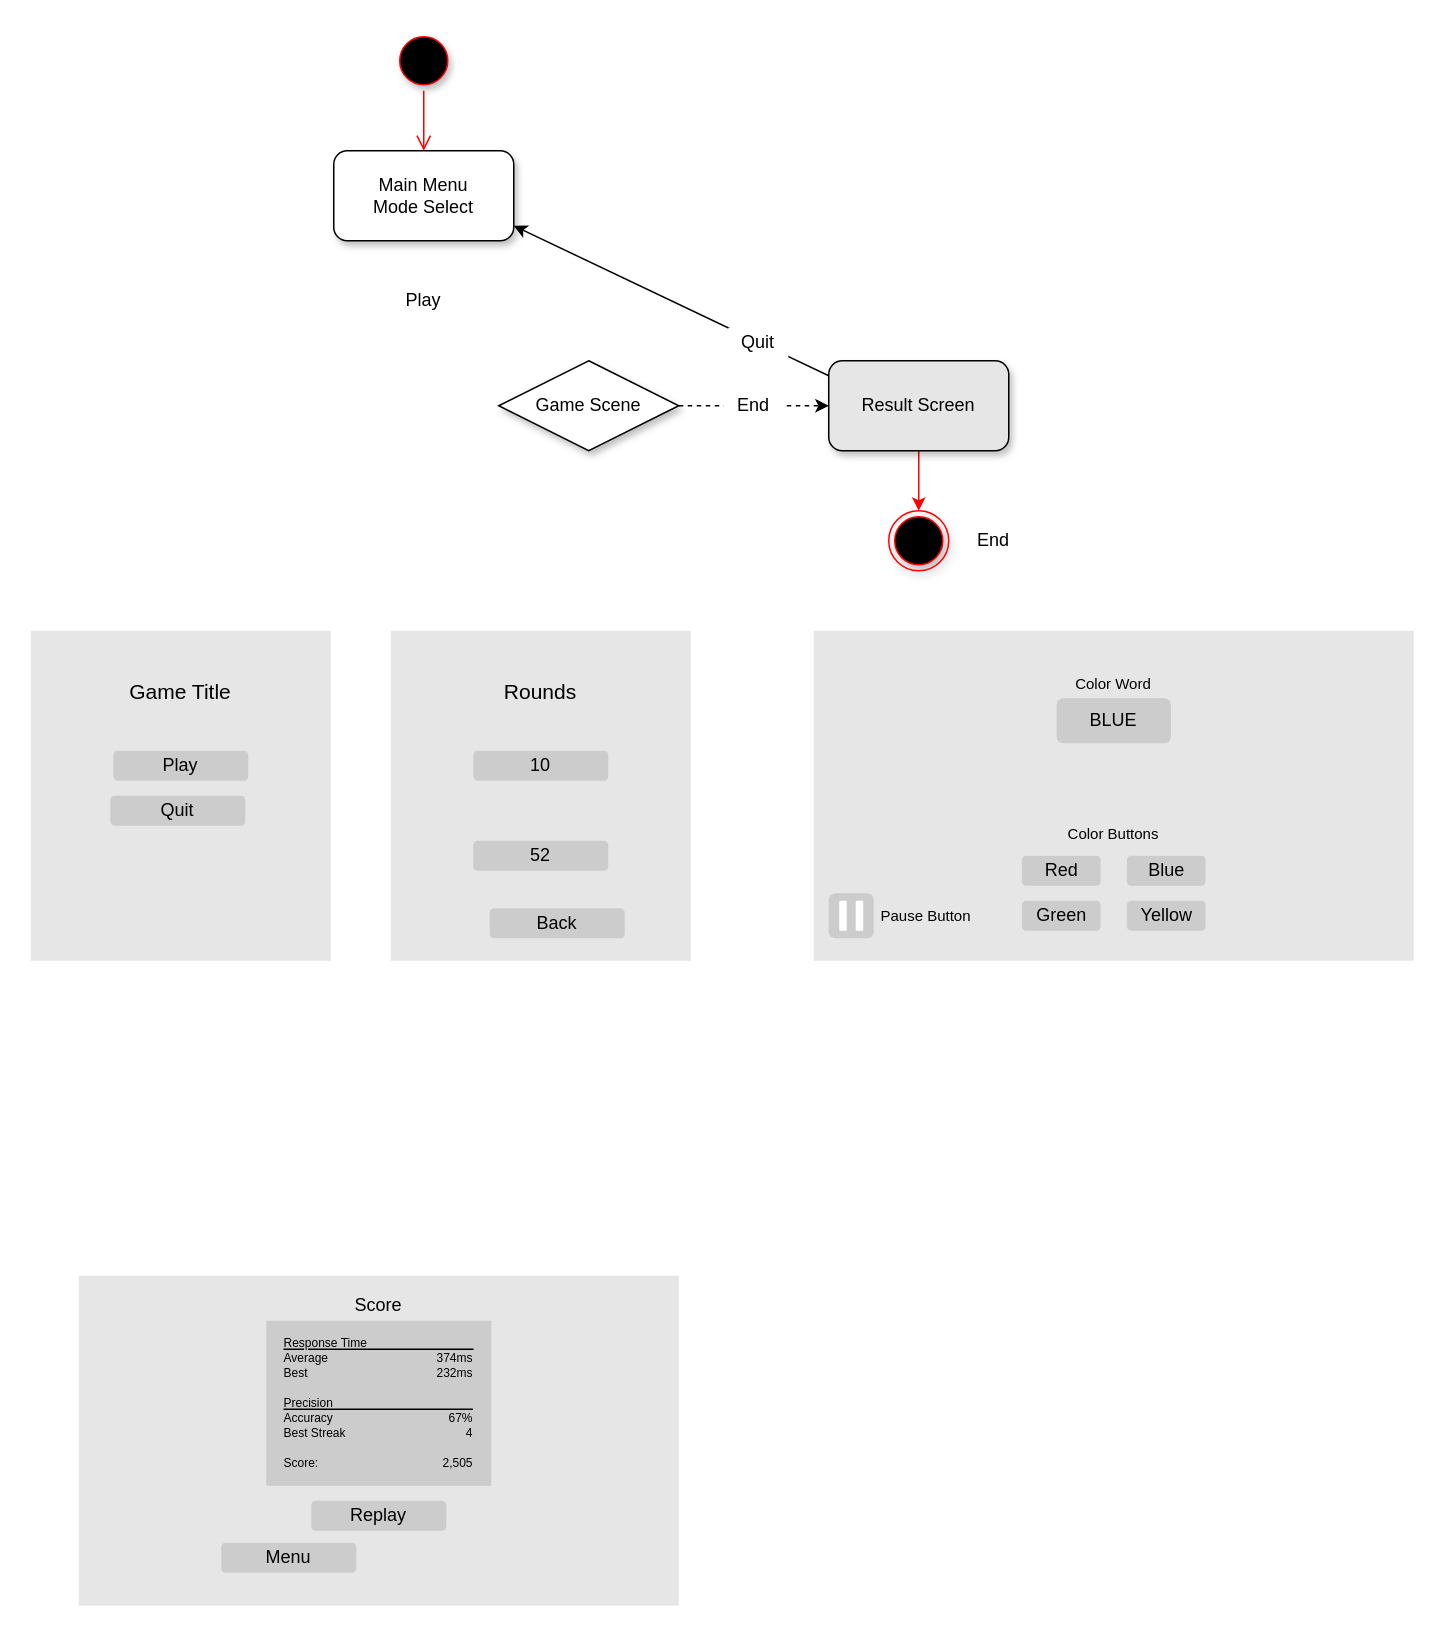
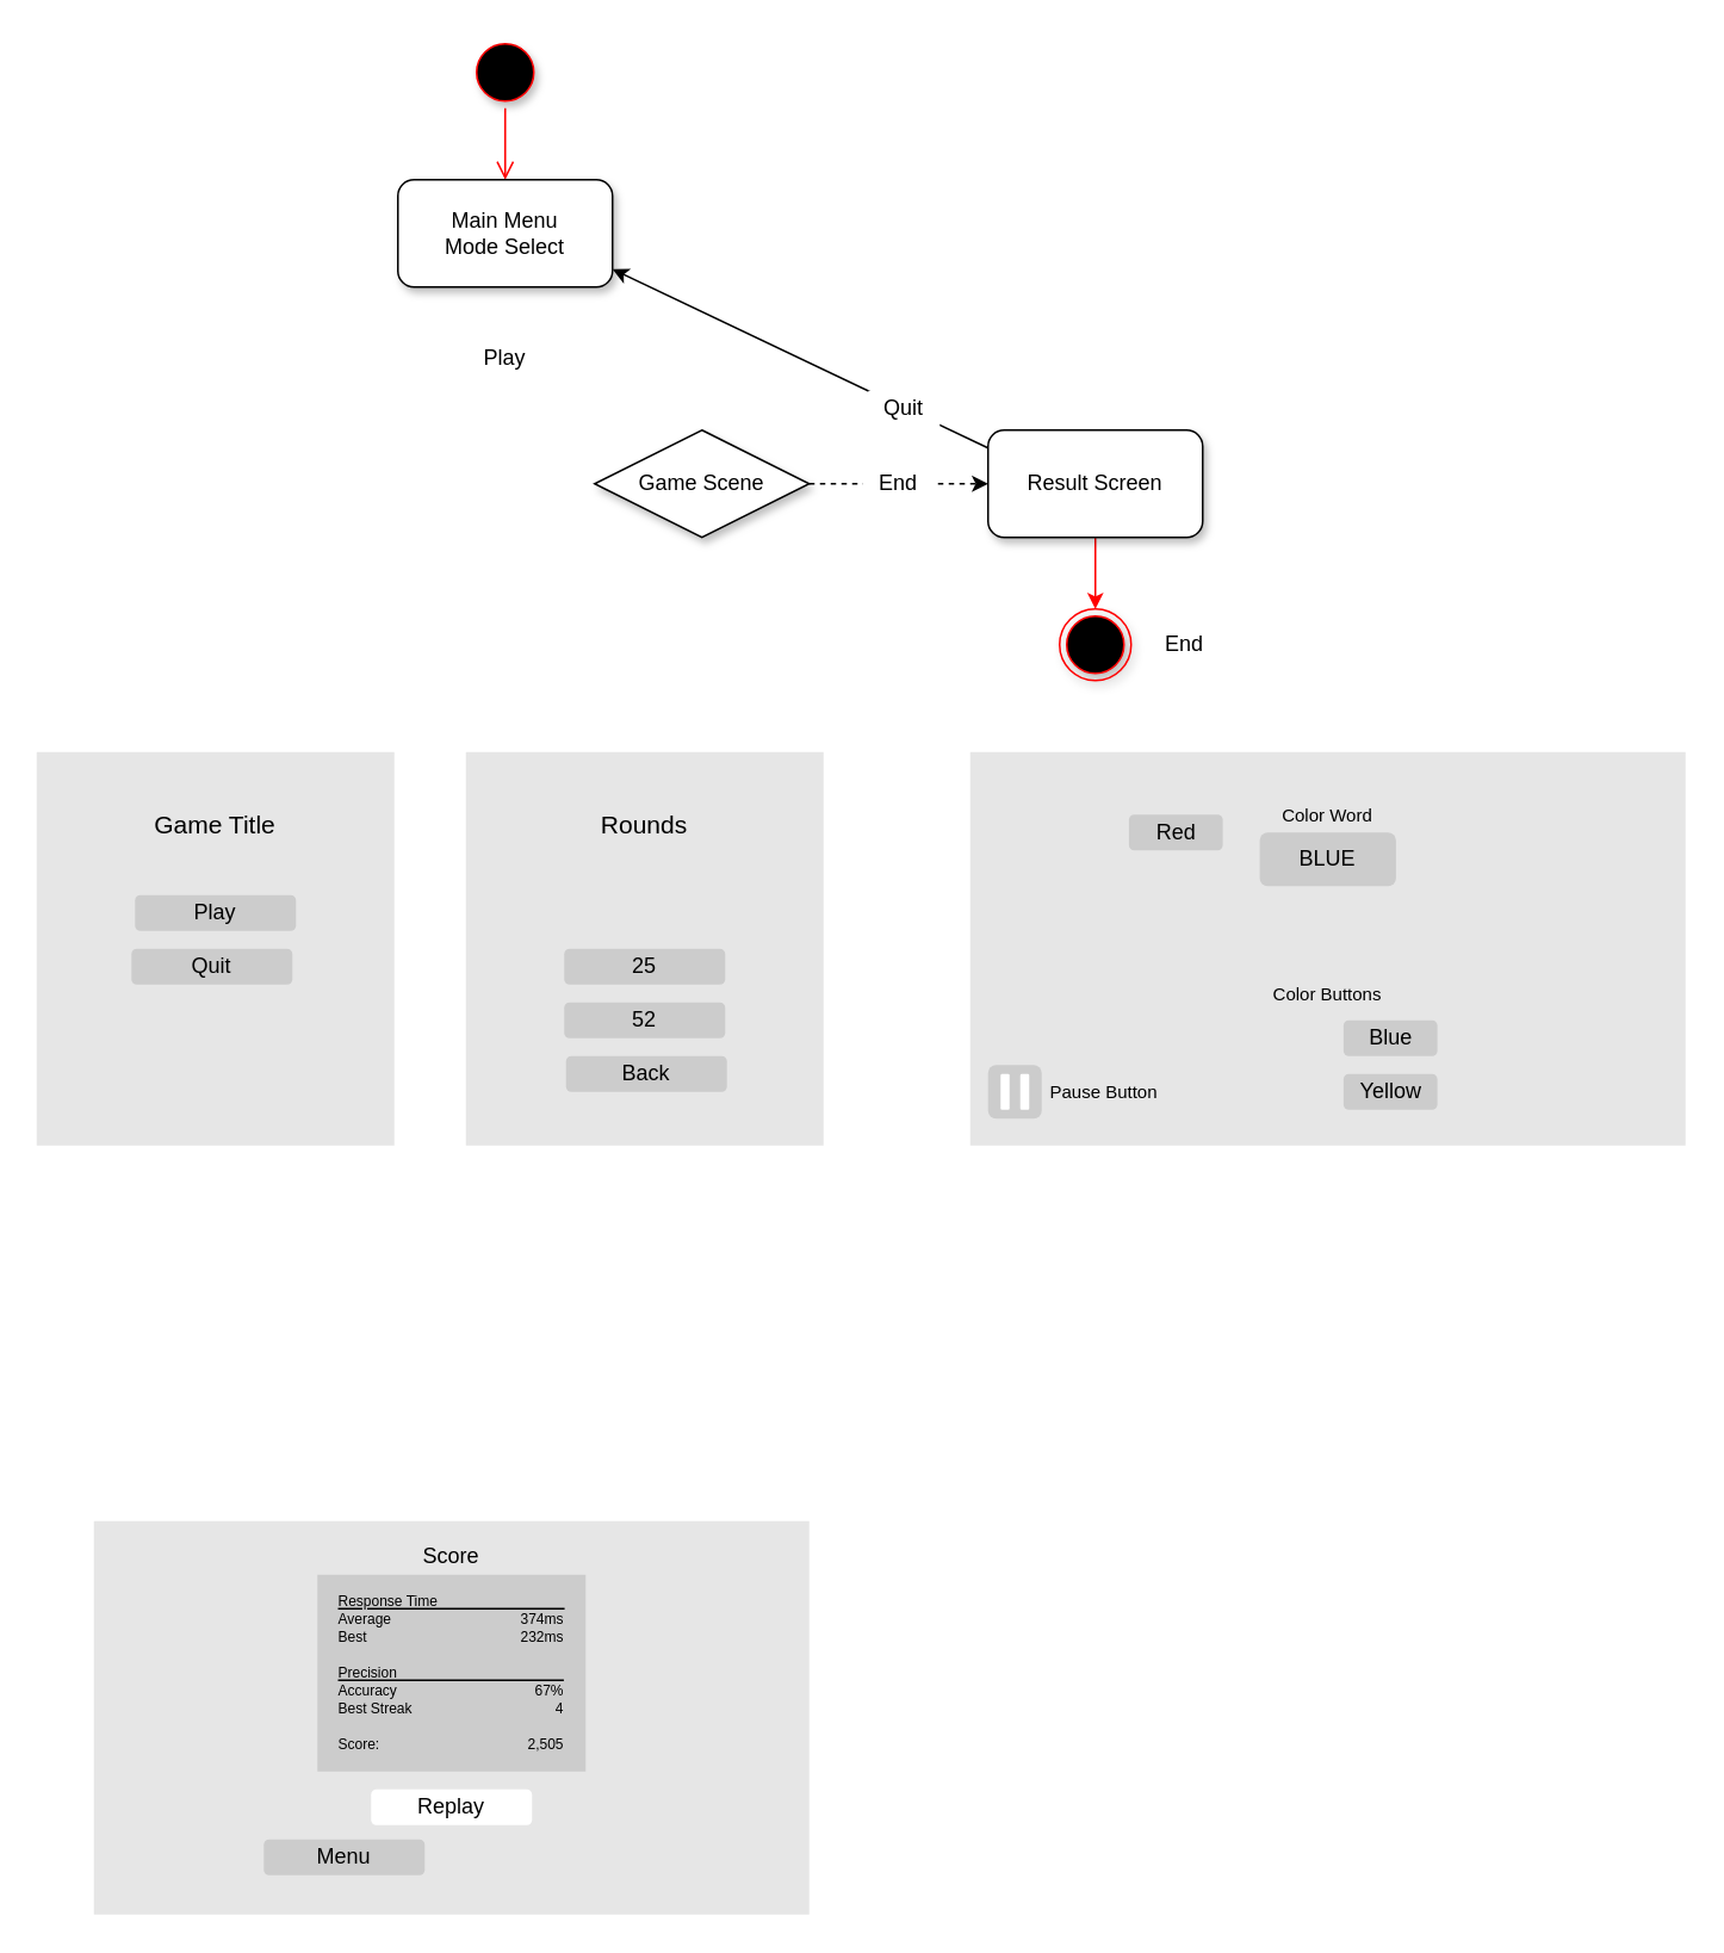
  <mxCell id="0" />
  <mxCell id="1" parent="0" />
  <mxCell id="2" value="" style="rounded=0;whiteSpace=wrap;html=1;shadow=0;glass=0;labelBackgroundColor=none;sketch=0;strokeColor=none;fillColor=#E6E6E6;" parent="1" vertex="1"><mxGeometry x="260" y="420" width="200" height="220" as="geometry" /></mxCell>
  <mxCell id="3" value="" style="endArrow=classic;html=1;strokeColor=#000000;" parent="1" edge="1"><mxGeometry width="50" height="50" relative="1" as="geometry"><mxPoint x="552" y="250" as="sourcePoint" /><mxPoint x="342" y="150" as="targetPoint" /></mxGeometry></mxCell>
  <mxCell id="4" value="" style="ellipse;html=1;shape=startState;fillColor=#000000;strokeColor=#ff0000;shadow=1;" parent="1" vertex="1"><mxGeometry x="262" y="20" width="40" height="40" as="geometry" /></mxCell>
  <mxCell id="5" value="" style="edgeStyle=orthogonalEdgeStyle;html=1;verticalAlign=bottom;endArrow=open;endSize=8;strokeColor=#ff0000;entryX=0.5;entryY=0;entryDx=0;entryDy=0;" parent="1" source="4" target="9" edge="1"><mxGeometry relative="1" as="geometry"><mxPoint x="282" y="100" as="targetPoint" /></mxGeometry></mxCell>
  <mxCell id="6" style="edgeStyle=orthogonalEdgeStyle;rounded=0;orthogonalLoop=1;jettySize=auto;html=1;exitX=0.5;exitY=1;exitDx=0;exitDy=0;" parent="1" edge="1"><mxGeometry relative="1" as="geometry"><mxPoint x="622" y="290" as="sourcePoint" /><mxPoint x="622" y="290" as="targetPoint" /></mxGeometry></mxCell>
  <mxCell id="7" value="" style="ellipse;html=1;shape=endState;fillColor=#000000;strokeColor=#ff0000;shadow=1;" parent="1" vertex="1"><mxGeometry x="592" y="340" width="40" height="40" as="geometry" /></mxCell>
  <mxCell id="8" value="End" style="text;html=1;strokeColor=none;fillColor=none;align=center;verticalAlign=middle;whiteSpace=wrap;rounded=0;" parent="1" vertex="1"><mxGeometry x="642" y="350" width="40" height="20" as="geometry" /></mxCell>
  <mxCell id="9" value="Main Menu&lt;br&gt;Mode Select" style="rounded=1;whiteSpace=wrap;html=1;shadow=1;sketch=0;" parent="1" vertex="1"><mxGeometry x="222" y="100" width="120" height="60" as="geometry" /></mxCell>
  <mxCell id="10" value="" style="edgeStyle=orthogonalEdgeStyle;rounded=0;orthogonalLoop=1;jettySize=auto;html=1;entryX=0;entryY=0.5;entryDx=0;entryDy=0;dashed=1;" parent="1" source="11" target="13" edge="1"><mxGeometry relative="1" as="geometry"><mxPoint as="offset" /></mxGeometry></mxCell>
  <mxCell id="11" value="Game Scene" style="rhombus;whiteSpace=wrap;html=1;shadow=1;sketch=0;" parent="1" vertex="1"><mxGeometry x="332" y="240" width="120" height="60" as="geometry" /></mxCell>
  <mxCell id="12" style="edgeStyle=orthogonalEdgeStyle;rounded=0;orthogonalLoop=1;jettySize=auto;html=1;entryX=0.5;entryY=0;entryDx=0;entryDy=0;strokeColor=#FF0000;" parent="1" source="13" target="7" edge="1"><mxGeometry relative="1" as="geometry" /></mxCell>
- <mxCell id="13" value="Result Screen" style="rounded=1;whiteSpace=wrap;html=1;shadow=1;sketch=0;fillColor=#e6e6e6;" parent="1" vertex="1"><mxGeometry x="552" y="240" width="120" height="60" as="geometry" /></mxCell>
+ <mxCell id="13" value="Result Screen" style="rounded=1;whiteSpace=wrap;html=1;shadow=1;sketch=0;" parent="1" vertex="1"><mxGeometry x="552" y="240" width="120" height="60" as="geometry" /></mxCell>
  <mxCell id="14" value="Play" style="text;html=1;strokeColor=none;align=center;verticalAlign=middle;whiteSpace=wrap;rounded=0;fillColor=#ffffff;" parent="1" vertex="1"><mxGeometry x="262" y="190" width="40" height="20" as="geometry" /></mxCell>
  <mxCell id="15" value="End" style="text;html=1;strokeColor=none;align=center;verticalAlign=middle;whiteSpace=wrap;rounded=0;fillColor=#ffffff;" parent="1" vertex="1"><mxGeometry x="482" y="260" width="40" height="20" as="geometry" /></mxCell>
  <mxCell id="16" value="Quit" style="text;html=1;strokeColor=none;align=center;verticalAlign=middle;whiteSpace=wrap;rounded=0;fillColor=#ffffff;" parent="1" vertex="1"><mxGeometry x="485" y="218" width="40" height="20" as="geometry" /></mxCell>
  <mxCell id="17" value="" style="rounded=0;whiteSpace=wrap;html=1;shadow=0;glass=0;labelBackgroundColor=none;sketch=0;strokeColor=none;fillColor=#E6E6E6;" parent="1" vertex="1"><mxGeometry x="20" y="420" width="200" height="220" as="geometry" /></mxCell>
  <mxCell id="18" value="Play" style="rounded=1;whiteSpace=wrap;html=1;shadow=0;glass=0;labelBackgroundColor=none;sketch=0;strokeColor=none;verticalAlign=middle;fillColor=#CCCCCC;" parent="1" vertex="1"><mxGeometry x="75" y="500" width="90" height="20" as="geometry" /></mxCell>
- <mxCell id="19" value="10" style="rounded=1;whiteSpace=wrap;html=1;shadow=0;glass=0;labelBackgroundColor=none;sketch=0;strokeColor=none;verticalAlign=middle;fillColor=#CCCCCC;" parent="1" vertex="1"><mxGeometry x="315" y="500" width="90" height="20" as="geometry" /></mxCell>
  <mxCell id="20" value="52" style="rounded=1;whiteSpace=wrap;html=1;shadow=0;glass=0;labelBackgroundColor=none;sketch=0;strokeColor=none;verticalAlign=middle;fillColor=#CCCCCC;" parent="1" vertex="1"><mxGeometry x="315" y="560" width="90" height="20" as="geometry" /></mxCell>
+ <mxCell id="21" value="25" style="rounded=1;whiteSpace=wrap;html=1;shadow=0;glass=0;labelBackgroundColor=none;sketch=0;strokeColor=none;verticalAlign=middle;fillColor=#CCCCCC;" parent="1" vertex="1"><mxGeometry x="315" y="530" width="90" height="20" as="geometry" /></mxCell>
  <mxCell id="22" value="Quit" style="rounded=1;whiteSpace=wrap;html=1;shadow=0;glass=0;labelBackgroundColor=none;sketch=0;strokeColor=none;verticalAlign=middle;fillColor=#CCCCCC;" parent="1" vertex="1"><mxGeometry x="73" y="530" width="90" height="20" as="geometry" /></mxCell>
- <mxCell id="23" value="Back" style="rounded=1;whiteSpace=wrap;html=1;shadow=0;glass=0;labelBackgroundColor=none;sketch=0;strokeColor=none;verticalAlign=middle;fillColor=#CCCCCC;" parent="1" vertex="1"><mxGeometry x="326" y="605" width="90" height="20" as="geometry" /></mxCell>
+ <mxCell id="23" value="Back" style="rounded=1;whiteSpace=wrap;html=1;shadow=0;glass=0;labelBackgroundColor=none;sketch=0;strokeColor=none;verticalAlign=middle;fillColor=#CCCCCC;" parent="1" vertex="1"><mxGeometry x="316" y="590" width="90" height="20" as="geometry" /></mxCell>
  <mxCell id="24" value="&lt;font style=&quot;font-size: 14px&quot;&gt;Rounds&lt;/font&gt;" style="text;html=1;strokeColor=none;align=center;verticalAlign=middle;whiteSpace=wrap;rounded=1;shadow=0;glass=0;labelBackgroundColor=none;sketch=0;rotation=0;fontSize=16;" parent="1" vertex="1"><mxGeometry x="315" y="450" width="90" height="20" as="geometry" /></mxCell>
  <mxCell id="25" value="&lt;font style=&quot;font-size: 14px&quot;&gt;Game Title&lt;/font&gt;" style="text;html=1;strokeColor=none;align=center;verticalAlign=middle;whiteSpace=wrap;rounded=1;shadow=0;glass=0;labelBackgroundColor=none;sketch=0;rotation=0;fontSize=16;" parent="1" vertex="1"><mxGeometry x="75" y="450" width="90" height="20" as="geometry" /></mxCell>
  <mxCell id="26" value="" style="rounded=0;whiteSpace=wrap;html=1;shadow=0;glass=0;labelBackgroundColor=none;sketch=0;strokeColor=none;fillColor=#E6E6E6;" parent="1" vertex="1"><mxGeometry x="542" y="420" width="400" height="220" as="geometry" /></mxCell>
  <mxCell id="27" value="&lt;font style=&quot;font-size: 10px&quot;&gt;Color Buttons&lt;/font&gt;" style="text;html=1;strokeColor=none;fillColor=none;align=center;verticalAlign=middle;whiteSpace=wrap;rounded=0;shadow=1;glass=0;labelBackgroundColor=none;sketch=0;fontSize=12;" parent="1" vertex="1"><mxGeometry x="702" y="550" width="80" height="10" as="geometry" /></mxCell>
  <mxCell id="28" value="&lt;font style=&quot;font-size: 10px&quot;&gt;Color Word&lt;/font&gt;" style="text;html=1;strokeColor=none;fillColor=none;align=center;verticalAlign=middle;whiteSpace=wrap;rounded=0;shadow=1;glass=0;labelBackgroundColor=none;sketch=0;fontSize=16;" parent="1" vertex="1"><mxGeometry x="692" y="445" width="100" height="15" as="geometry" /></mxCell>
- <mxCell id="29" value="Red" style="rounded=1;whiteSpace=wrap;html=1;shadow=0;glass=0;labelBackgroundColor=none;sketch=0;strokeColor=none;verticalAlign=middle;fillColor=#CCCCCC;" parent="1" vertex="1"><mxGeometry x="680.75" y="570" width="52.5" height="20" as="geometry" /></mxCell>
+ <mxCell id="29" value="Red" style="rounded=1;whiteSpace=wrap;html=1;shadow=0;glass=0;labelBackgroundColor=none;sketch=0;strokeColor=none;verticalAlign=middle;fillColor=#CCCCCC;" parent="1" vertex="1"><mxGeometry x="630.75" y="455" width="52.5" height="20" as="geometry" /></mxCell>
  <mxCell id="30" value="Blue" style="rounded=1;whiteSpace=wrap;html=1;shadow=0;glass=0;labelBackgroundColor=none;sketch=0;strokeColor=none;verticalAlign=middle;fillColor=#CCCCCC;" parent="1" vertex="1"><mxGeometry x="750.75" y="570" width="52.5" height="20" as="geometry" /></mxCell>
- <mxCell id="31" value="Green" style="rounded=1;whiteSpace=wrap;html=1;shadow=0;glass=0;labelBackgroundColor=none;sketch=0;strokeColor=none;verticalAlign=middle;fillColor=#CCCCCC;" parent="1" vertex="1"><mxGeometry x="680.75" y="600" width="52.5" height="20" as="geometry" /></mxCell>
  <mxCell id="32" value="Yellow" style="rounded=1;whiteSpace=wrap;html=1;shadow=0;glass=0;labelBackgroundColor=none;sketch=0;strokeColor=none;verticalAlign=middle;fillColor=#CCCCCC;" parent="1" vertex="1"><mxGeometry x="750.75" y="600" width="52.5" height="20" as="geometry" /></mxCell>
  <mxCell id="33" value="&lt;font style=&quot;font-size: 10px&quot;&gt;Pause Button&lt;/font&gt;" style="text;html=1;strokeColor=none;fillColor=none;align=center;verticalAlign=middle;whiteSpace=wrap;rounded=0;shadow=1;glass=0;labelBackgroundColor=none;sketch=0;fontSize=12;" parent="1" vertex="1"><mxGeometry x="582" y="605" width="70" height="10" as="geometry" /></mxCell>
  <mxCell id="34" value="BLUE" style="rounded=1;whiteSpace=wrap;html=1;shadow=0;glass=0;labelBackgroundColor=none;sketch=0;strokeColor=none;verticalAlign=middle;fillColor=#CCCCCC;" parent="1" vertex="1"><mxGeometry x="703.88" y="465" width="76.25" height="30" as="geometry" /></mxCell>
  <mxCell id="35" value="" style="rounded=1;whiteSpace=wrap;html=1;shadow=0;glass=0;labelBackgroundColor=none;sketch=0;strokeColor=none;verticalAlign=middle;fillColor=#CCCCCC;" parent="1" vertex="1"><mxGeometry x="552" y="595" width="30" height="30" as="geometry" /></mxCell>
  <mxCell id="36" value="" style="rounded=1;whiteSpace=wrap;html=1;shadow=0;glass=0;labelBackgroundColor=none;sketch=0;strokeColor=none;verticalAlign=middle;fillColor=#FFFFFF;" parent="1" vertex="1"><mxGeometry x="559" y="600" width="5" height="20" as="geometry" /></mxCell>
  <mxCell id="37" value="" style="rounded=1;whiteSpace=wrap;html=1;shadow=0;glass=0;labelBackgroundColor=none;sketch=0;strokeColor=none;verticalAlign=middle;fillColor=#FFFFFF;" parent="1" vertex="1"><mxGeometry x="570" y="600" width="5" height="20" as="geometry" /></mxCell>
  <mxCell id="38" value="" style="rounded=0;whiteSpace=wrap;html=1;shadow=0;glass=0;labelBackgroundColor=none;sketch=0;strokeColor=none;fillColor=#E6E6E6;" parent="1" vertex="1"><mxGeometry x="52" y="850" width="400" height="220" as="geometry" /></mxCell>
  <mxCell id="39" value="Menu" style="rounded=1;whiteSpace=wrap;html=1;shadow=0;glass=0;labelBackgroundColor=none;sketch=0;strokeColor=none;verticalAlign=middle;fillColor=#CCCCCC;" parent="1" vertex="1"><mxGeometry x="147" y="1028" width="90" height="20" as="geometry" /></mxCell>
- <mxCell id="40" value="Replay" style="rounded=1;whiteSpace=wrap;html=1;shadow=0;glass=0;labelBackgroundColor=none;sketch=0;strokeColor=none;verticalAlign=middle;fillColor=#CCCCCC;" parent="1" vertex="1"><mxGeometry x="207" y="1000" width="90" height="20" as="geometry" /></mxCell>
+ <mxCell id="40" value="Replay" style="rounded=1;whiteSpace=wrap;html=1;shadow=0;glass=0;labelBackgroundColor=none;sketch=0;strokeColor=none;verticalAlign=middle;fillColor=#ffffff;" parent="1" vertex="1"><mxGeometry x="207" y="1000" width="90" height="20" as="geometry" /></mxCell>
  <mxCell id="41" value="" style="rounded=0;whiteSpace=wrap;html=1;shadow=0;glass=0;labelBackgroundColor=none;sketch=0;strokeColor=none;verticalAlign=middle;fillColor=#CCCCCC;" parent="1" vertex="1"><mxGeometry x="177" y="880" width="150" height="110" as="geometry" /></mxCell>
  <mxCell id="42" value="Average" style="text;html=1;strokeColor=none;fillColor=none;align=left;verticalAlign=middle;whiteSpace=wrap;rounded=0;shadow=0;glass=0;labelBackgroundColor=none;sketch=0;fontSize=8;fontColor=none;" parent="1" vertex="1"><mxGeometry x="187" y="900" width="50" height="10" as="geometry" /></mxCell>
  <mxCell id="43" value="Best" style="text;html=1;strokeColor=none;fillColor=none;align=left;verticalAlign=middle;whiteSpace=wrap;rounded=0;shadow=0;glass=0;labelBackgroundColor=none;sketch=0;fontSize=8;fontColor=none;" parent="1" vertex="1"><mxGeometry x="187" y="910" width="50" height="10" as="geometry" /></mxCell>
  <mxCell id="44" value="Accuracy" style="text;html=1;strokeColor=none;fillColor=none;align=left;verticalAlign=middle;whiteSpace=wrap;rounded=0;shadow=0;glass=0;labelBackgroundColor=none;sketch=0;fontSize=8;fontColor=none;" parent="1" vertex="1"><mxGeometry x="187" y="940" width="50" height="10" as="geometry" /></mxCell>
  <mxCell id="45" value="Best Streak" style="text;html=1;strokeColor=none;fillColor=none;align=left;verticalAlign=middle;whiteSpace=wrap;rounded=0;shadow=0;glass=0;labelBackgroundColor=none;sketch=0;fontSize=8;fontColor=none;" parent="1" vertex="1"><mxGeometry x="187" y="950" width="50" height="10" as="geometry" /></mxCell>
  <mxCell id="46" value="&lt;u&gt;Response Time&amp;nbsp; &amp;nbsp; &amp;nbsp; &amp;nbsp; &amp;nbsp; &amp;nbsp; &amp;nbsp; &amp;nbsp; &amp;nbsp; &amp;nbsp; &amp;nbsp; &amp;nbsp; &amp;nbsp; &amp;nbsp; &amp;nbsp; &amp;nbsp;&amp;nbsp;&lt;/u&gt;" style="text;html=1;strokeColor=none;fillColor=none;align=left;verticalAlign=middle;whiteSpace=wrap;rounded=0;shadow=0;glass=0;labelBackgroundColor=none;sketch=0;fontSize=8;fontColor=none;" parent="1" vertex="1"><mxGeometry x="187" y="890" width="130" height="10" as="geometry" /></mxCell>
  <mxCell id="47" value="&lt;u&gt;Precision&amp;nbsp; &amp;nbsp; &amp;nbsp; &amp;nbsp; &amp;nbsp; &amp;nbsp; &amp;nbsp; &amp;nbsp; &amp;nbsp; &amp;nbsp; &amp;nbsp; &amp;nbsp; &amp;nbsp; &amp;nbsp; &amp;nbsp; &amp;nbsp; &amp;nbsp; &amp;nbsp; &amp;nbsp; &amp;nbsp; &amp;nbsp;&amp;nbsp;&lt;/u&gt;" style="text;html=1;strokeColor=none;fillColor=none;align=left;verticalAlign=middle;whiteSpace=wrap;rounded=0;shadow=0;glass=0;labelBackgroundColor=none;sketch=0;fontSize=8;fontColor=none;" parent="1" vertex="1"><mxGeometry x="187" y="930" width="130" height="10" as="geometry" /></mxCell>
  <mxCell id="48" value="Score:" style="text;html=1;strokeColor=none;fillColor=none;align=left;verticalAlign=middle;whiteSpace=wrap;rounded=0;shadow=0;glass=0;labelBackgroundColor=none;sketch=0;fontSize=8;fontColor=none;" parent="1" vertex="1"><mxGeometry x="187" y="970" width="50" height="10" as="geometry" /></mxCell>
  <mxCell id="49" value="374ms" style="text;html=1;strokeColor=none;fillColor=none;align=right;verticalAlign=middle;whiteSpace=wrap;rounded=0;shadow=0;glass=0;labelBackgroundColor=none;sketch=0;fontSize=8;fontColor=none;" parent="1" vertex="1"><mxGeometry x="267" y="900" width="50" height="10" as="geometry" /></mxCell>
  <mxCell id="50" value="232ms" style="text;html=1;strokeColor=none;fillColor=none;align=right;verticalAlign=middle;whiteSpace=wrap;rounded=0;shadow=0;glass=0;labelBackgroundColor=none;sketch=0;fontSize=8;fontColor=none;" parent="1" vertex="1"><mxGeometry x="267" y="910" width="50" height="10" as="geometry" /></mxCell>
  <mxCell id="51" value="67%" style="text;html=1;strokeColor=none;fillColor=none;align=right;verticalAlign=middle;whiteSpace=wrap;rounded=0;shadow=0;glass=0;labelBackgroundColor=none;sketch=0;fontSize=8;fontColor=none;" parent="1" vertex="1"><mxGeometry x="267" y="940" width="50" height="10" as="geometry" /></mxCell>
  <mxCell id="52" value="4" style="text;html=1;strokeColor=none;fillColor=none;align=right;verticalAlign=middle;whiteSpace=wrap;rounded=0;shadow=0;glass=0;labelBackgroundColor=none;sketch=0;fontSize=8;fontColor=none;" parent="1" vertex="1"><mxGeometry x="267" y="950" width="50" height="10" as="geometry" /></mxCell>
  <mxCell id="53" value="&lt;div&gt;&lt;span&gt;2,505&lt;/span&gt;&lt;/div&gt;" style="text;html=1;strokeColor=none;fillColor=none;align=right;verticalAlign=middle;whiteSpace=wrap;rounded=0;shadow=0;glass=0;labelBackgroundColor=none;sketch=0;fontSize=8;fontColor=none;" parent="1" vertex="1"><mxGeometry x="267" y="970" width="50" height="10" as="geometry" /></mxCell>
  <mxCell id="54" value="Score" style="rounded=1;whiteSpace=wrap;html=1;shadow=0;glass=0;labelBackgroundColor=none;sketch=0;strokeColor=none;verticalAlign=middle;fillColor=none;" parent="1" vertex="1"><mxGeometry x="207" y="860" width="90" height="20" as="geometry" /></mxCell>
